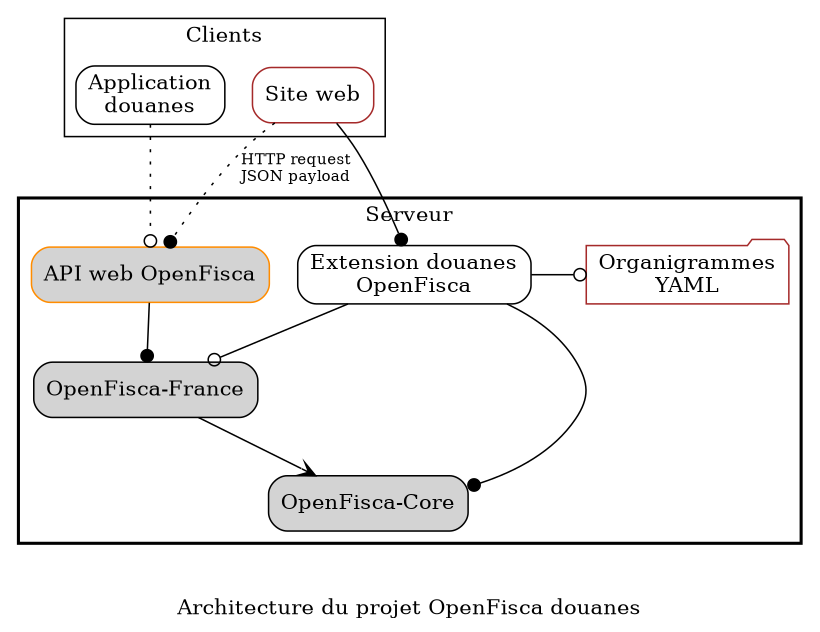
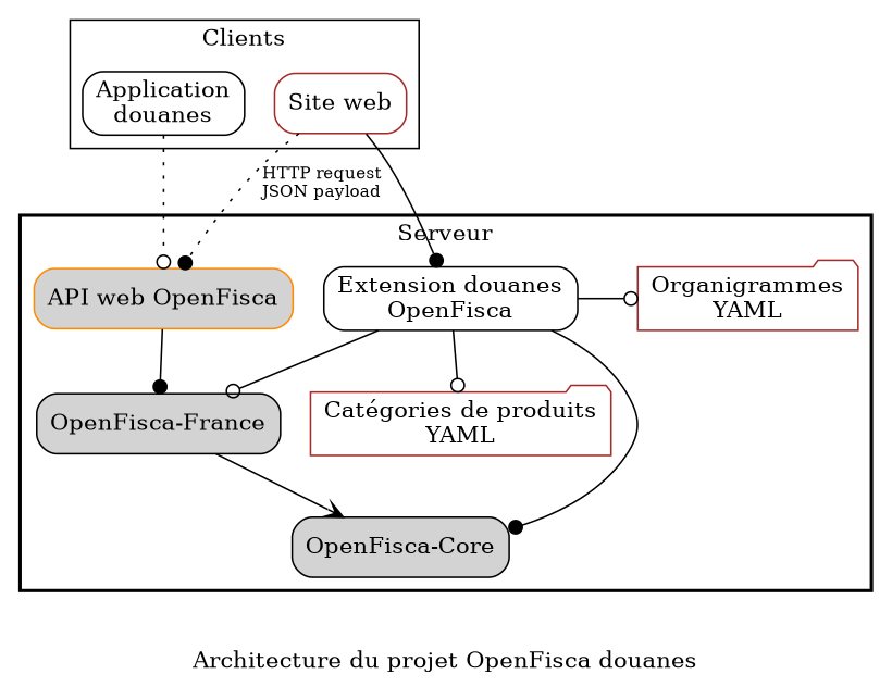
  digraph {
    label="Architecture du projet OpenFisca douanes"
    node [color=black shape=box style=rounded]
    edge [arrowhead=dot fontsize=10]
    n1 [color=darkorange fillcolor=lightgray label="API web OpenFisca" style="rounded,filled"]
    n2 [fillcolor=lightgray label="OpenFisca-France" style="rounded,filled"]
    n3 [fillcolor=lightgray label="OpenFisca-Core" style="rounded,filled"]
    n4 [color=brown label="Organigrammes\nYAML" shape=folder]
    n5 [label="Extension douanes\nOpenFisca"]
+   n6 [color=brown label="Catégories de produits\nYAML" shape=folder]
    n7 [label="Application\ndouanes"]
    n8 [color=brown label="Site web"]
    subgraph sub_1 {
      n1
      n2
      n3
    }
    subgraph cluster_2 {
      label=Serveur
      style=bold
      n1
      n2
      n3
+     n6
      subgraph sub_3 {
        label=Serveur
        rank=same
        style=bold
        n4
        n5
      }
    }
    subgraph cluster_4 {
      label=Clients
      n7
      n8
    }
    n1 -> n2
    n2 -> n3 [arrowhead=vee]
    n5 -> n2 [arrowhead=odot]
    n5 -> n3
    n5 -> n4 [arrowhead=odot]
+   n5 -> n6 [arrowhead=odot]
    n7 -> n1 [arrowhead=odot style=dotted]
    n8 -> n1 [label="HTTP request\nJSON payload" style=dotted]
    n8 -> n5
  }
